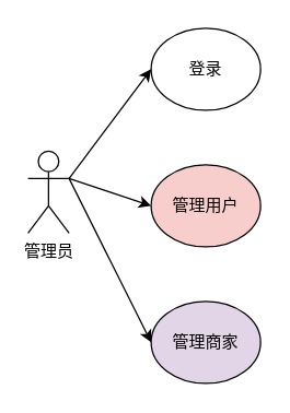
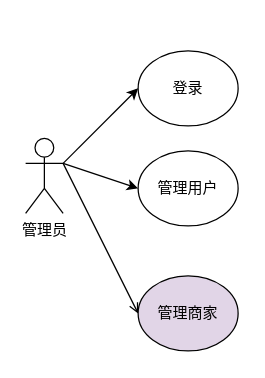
  <mxCell id="0" />
  <mxCell id="1" parent="0" />
- <mxCell id="2" value="" style="endArrow=classic;html=1;rounded=0;exitX=1;exitY=0.333;exitDx=0;exitDy=0;exitPerimeter=0;entryX=0;entryY=0.5;entryDx=0;entryDy=0;" edge="1" parent="1" source="3" target="6"><mxGeometry width="50" height="50" relative="1" as="geometry"><mxPoint x="100" y="130" as="sourcePoint" /><mxPoint x="150" y="80" as="targetPoint" /></mxGeometry></mxCell>
+ <mxCell id="2" value="" style="endArrow=open;html=1;rounded=0;exitX=1;exitY=0.333;exitDx=0;exitDy=0;exitPerimeter=0;entryX=0;entryY=0.5;entryDx=0;entryDy=0;" edge="1" parent="1" source="3" target="6"><mxGeometry width="50" height="50" relative="1" as="geometry"><mxPoint x="100" y="130" as="sourcePoint" /><mxPoint x="150" y="80" as="targetPoint" /></mxGeometry></mxCell>
  <mxCell id="3" value="管理员" style="shape=umlActor;verticalLabelPosition=bottom;verticalAlign=top;html=1;outlineConnect=0;" vertex="1" parent="1"><mxGeometry x="20" y="110" width="30" height="60" as="geometry" /></mxCell>
- <mxCell id="4" value="登录" style="ellipse;whiteSpace=wrap;html=1;" vertex="1" parent="1"><mxGeometry x="110" y="20" width="80" height="60" as="geometry" /></mxCell>
- <mxCell id="5" value="管理用户" style="ellipse;whiteSpace=wrap;html=1;fillColor=#f8cecc;" vertex="1" parent="1"><mxGeometry x="110" y="120" width="80" height="60" as="geometry" /></mxCell>
+ <mxCell id="4" value="登录" style="ellipse;whiteSpace=wrap;html=1;" vertex="1" parent="1"><mxGeometry x="110" y="40" width="80" height="60" as="geometry" /></mxCell>
+ <mxCell id="5" value="管理用户" style="ellipse;whiteSpace=wrap;html=1;" vertex="1" parent="1"><mxGeometry x="110" y="120" width="80" height="60" as="geometry" /></mxCell>
  <mxCell id="6" value="管理商家" style="ellipse;whiteSpace=wrap;html=1;fillColor=#e1d5e7;" vertex="1" parent="1"><mxGeometry x="110" y="220" width="80" height="60" as="geometry" /></mxCell>
  <mxCell id="7" value="" style="endArrow=classic;html=1;rounded=0;entryX=0;entryY=0.5;entryDx=0;entryDy=0;" edge="1" parent="1" target="4"><mxGeometry width="50" height="50" relative="1" as="geometry"><mxPoint x="50" y="130" as="sourcePoint" /><mxPoint x="100" y="80" as="targetPoint" /></mxGeometry></mxCell>
  <mxCell id="8" value="" style="endArrow=classic;html=1;rounded=0;entryX=0;entryY=0.5;entryDx=0;entryDy=0;" edge="1" parent="1" target="5"><mxGeometry width="50" height="50" relative="1" as="geometry"><mxPoint x="50" y="130" as="sourcePoint" /><mxPoint x="100" y="80" as="targetPoint" /></mxGeometry></mxCell>
